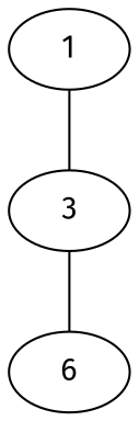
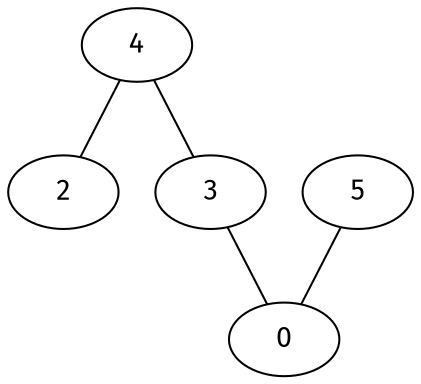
  digraph {
    fontname="Fira Sans"
    node [fontname="Fira Sans"]
    edge [arrowhead=none fontname="Fira Sans"]
-   n1 [label=1]
+   n1 [label=4]
+   n2 [label=2]
    n3 [label=3]
-   n4 [label=6]
+   n4 [label=0]
+   n5 [label=5]
+   n1 -> n2
    n1 -> n3
    n3 -> n4
+   n5 -> n4
  }
